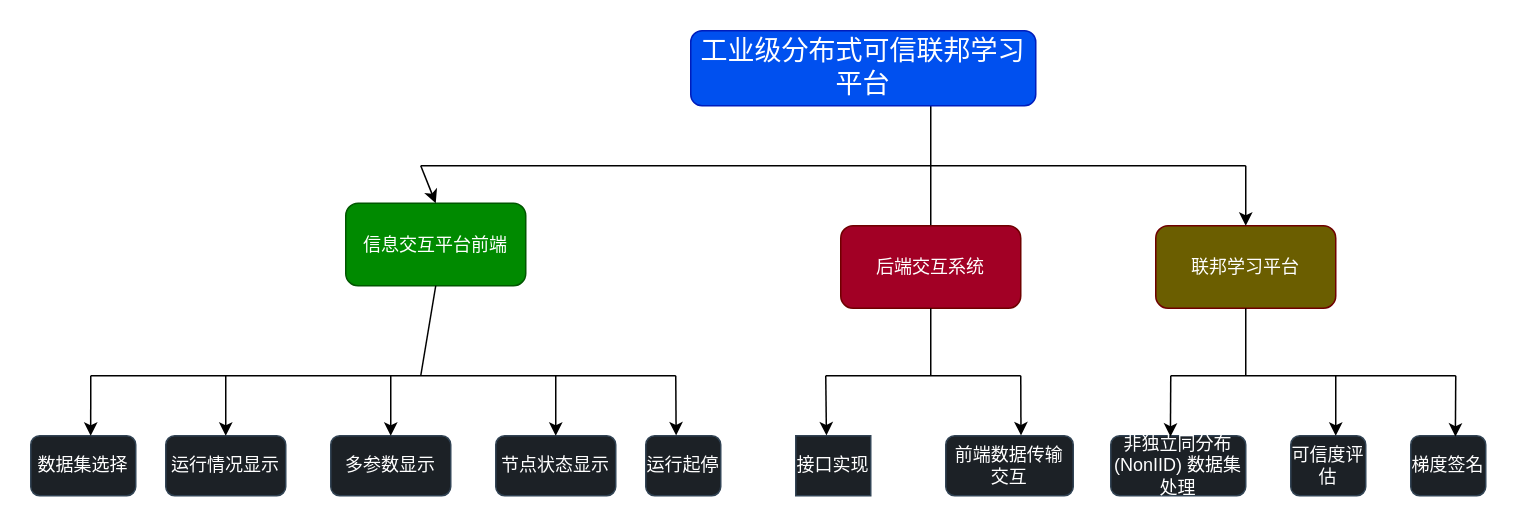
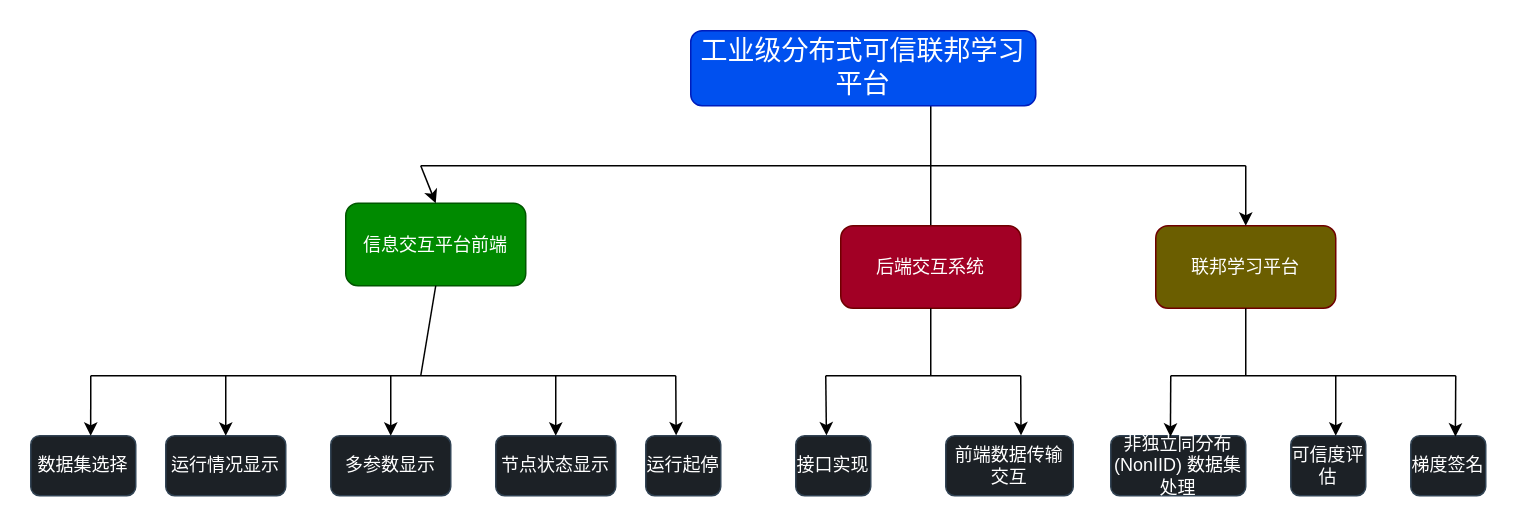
  <mxCell id="0" />
  <mxCell id="1" parent="0" />
  <mxCell id="2" value="" style="edgeStyle=orthogonalEdgeStyle;rounded=0;orthogonalLoop=1;jettySize=auto;html=1;endArrow=none;" edge="1" parent="1" source="3" target="4"><mxGeometry relative="1" as="geometry"><Array as="points"><mxPoint x="620" y="110" /><mxPoint x="620" y="110" /></Array></mxGeometry></mxCell>
  <mxCell id="3" value="&lt;span style=&quot;text-align: start; font-family: 仿宋;&quot;&gt;&lt;font style=&quot;font-size: 18px;&quot;&gt;工业级分布式可信联邦学习平台&lt;/font&gt;&lt;/span&gt;&lt;span style=&quot;font-size: medium; text-align: start;&quot;&gt;&lt;/span&gt;" style="rounded=1;whiteSpace=wrap;html=1;fillColor=#0050ef;strokeColor=#001DBC;fontColor=#ffffff;" vertex="1" parent="1"><mxGeometry x="460" y="20" width="230" height="50" as="geometry" /></mxCell>
  <mxCell id="4" value="后端交互系统" style="whiteSpace=wrap;html=1;fillColor=#a20025;strokeColor=#6F0000;rounded=1;fontColor=#ffffff;" vertex="1" parent="1"><mxGeometry x="560" y="150" width="120" height="55" as="geometry" /></mxCell>
  <mxCell id="5" value="信息交互平台前端" style="whiteSpace=wrap;html=1;fillColor=#008a00;strokeColor=#005700;rounded=1;fontColor=#ffffff;" vertex="1" parent="1"><mxGeometry x="230" y="135" width="120" height="55" as="geometry" /></mxCell>
  <mxCell id="6" value="联邦学习平台" style="whiteSpace=wrap;html=1;fillColor=#6B5E00;strokeColor=#6F0000;rounded=1;fontColor=#ffffff;fillStyle=auto;" vertex="1" parent="1"><mxGeometry x="770" y="150" width="120" height="55" as="geometry" /></mxCell>
  <mxCell id="7" value="" style="endArrow=none;html=1;rounded=0;" edge="1" parent="1"><mxGeometry width="50" height="50" relative="1" as="geometry"><mxPoint x="830" y="110" as="sourcePoint" /><mxPoint x="280" y="110" as="targetPoint" /></mxGeometry></mxCell>
  <mxCell id="8" value="" style="endArrow=classic;html=1;rounded=0;entryX=0.5;entryY=0;entryDx=0;entryDy=0;" edge="1" parent="1" target="5"><mxGeometry width="50" height="50" relative="1" as="geometry"><mxPoint x="280" y="110" as="sourcePoint" /><mxPoint x="680" y="180" as="targetPoint" /></mxGeometry></mxCell>
  <mxCell id="9" value="" style="endArrow=classic;html=1;rounded=0;entryX=0.5;entryY=0;entryDx=0;entryDy=0;" edge="1" parent="1" target="6"><mxGeometry width="50" height="50" relative="1" as="geometry"><mxPoint x="830" y="110" as="sourcePoint" /><mxPoint x="680" y="180" as="targetPoint" /></mxGeometry></mxCell>
  <mxCell id="10" value="运行情况显示" style="rounded=1;whiteSpace=wrap;html=1;fillColor=#1C2126;fontColor=#ffffff;strokeColor=#314354;" vertex="1" parent="1"><mxGeometry x="110" y="290" width="80" height="40" as="geometry" /></mxCell>
  <mxCell id="11" value="数据集选择" style="rounded=1;whiteSpace=wrap;html=1;fillColor=#1C2126;fontColor=#ffffff;strokeColor=#314354;" vertex="1" parent="1"><mxGeometry x="20" y="290" width="70" height="40" as="geometry" /></mxCell>
  <mxCell id="12" value="多参数显示" style="rounded=1;whiteSpace=wrap;html=1;fillColor=#1C2126;fontColor=#ffffff;strokeColor=#314354;" vertex="1" parent="1"><mxGeometry x="220" y="290" width="80" height="40" as="geometry" /></mxCell>
  <mxCell id="13" value="节点状态显示" style="rounded=1;whiteSpace=wrap;html=1;fillColor=#1C2126;fontColor=#ffffff;strokeColor=#314354;" vertex="1" parent="1"><mxGeometry x="330" y="290" width="80" height="40" as="geometry" /></mxCell>
  <mxCell id="14" value="运行起停" style="rounded=1;whiteSpace=wrap;html=1;fillColor=#1C2126;fontColor=#ffffff;strokeColor=#314354;" vertex="1" parent="1"><mxGeometry x="430" y="290" width="50" height="40" as="geometry" /></mxCell>
  <mxCell id="15" value="" style="endArrow=none;html=1;rounded=0;exitX=0.5;exitY=1;exitDx=0;exitDy=0;" edge="1" parent="1" source="5"><mxGeometry width="50" height="50" relative="1" as="geometry"><mxPoint x="360" y="230" as="sourcePoint" /><mxPoint x="280" y="250" as="targetPoint" /></mxGeometry></mxCell>
  <mxCell id="16" value="" style="endArrow=none;html=1;rounded=0;" edge="1" parent="1"><mxGeometry width="50" height="50" relative="1" as="geometry"><mxPoint x="60" y="250" as="sourcePoint" /><mxPoint x="450" y="250" as="targetPoint" /></mxGeometry></mxCell>
  <mxCell id="17" value="" style="endArrow=classic;html=1;rounded=0;entryX=0.571;entryY=0;entryDx=0;entryDy=0;entryPerimeter=0;" edge="1" parent="1" target="11"><mxGeometry width="50" height="50" relative="1" as="geometry"><mxPoint x="60" y="250" as="sourcePoint" /><mxPoint x="160" y="230" as="targetPoint" /></mxGeometry></mxCell>
  <mxCell id="18" value="" style="endArrow=classic;html=1;rounded=0;" edge="1" parent="1" target="10"><mxGeometry width="50" height="50" relative="1" as="geometry"><mxPoint x="150" y="250" as="sourcePoint" /><mxPoint x="250" y="230" as="targetPoint" /></mxGeometry></mxCell>
  <mxCell id="19" value="" style="endArrow=classic;html=1;rounded=0;" edge="1" parent="1" target="12"><mxGeometry width="50" height="50" relative="1" as="geometry"><mxPoint x="260" y="250" as="sourcePoint" /><mxPoint x="290" y="230" as="targetPoint" /></mxGeometry></mxCell>
  <mxCell id="20" value="" style="endArrow=classic;html=1;rounded=0;entryX=0.5;entryY=0;entryDx=0;entryDy=0;" edge="1" parent="1" target="13"><mxGeometry width="50" height="50" relative="1" as="geometry"><mxPoint x="370" y="250" as="sourcePoint" /><mxPoint x="390" y="230" as="targetPoint" /></mxGeometry></mxCell>
  <mxCell id="21" value="" style="endArrow=classic;html=1;rounded=0;entryX=0.405;entryY=-0.005;entryDx=0;entryDy=0;entryPerimeter=0;" edge="1" parent="1" target="14"><mxGeometry width="50" height="50" relative="1" as="geometry"><mxPoint x="450" y="250" as="sourcePoint" /><mxPoint x="390" y="230" as="targetPoint" /></mxGeometry></mxCell>
- <mxCell id="22" value="接口实现" style="whiteSpace=wrap;html=1;fillColor=#1C2126;fontColor=#ffffff;strokeColor=#314354;rounded=0;" vertex="1" parent="1"><mxGeometry x="530" y="290" width="50" height="40" as="geometry" /></mxCell>
+ <mxCell id="22" value="接口实现" style="rounded=1;whiteSpace=wrap;html=1;fillColor=#1C2126;fontColor=#ffffff;strokeColor=#314354;" vertex="1" parent="1"><mxGeometry x="530" y="290" width="50" height="40" as="geometry" /></mxCell>
  <mxCell id="23" value="前端数据传输交互" style="rounded=1;whiteSpace=wrap;html=1;fillColor=#1C2126;fontColor=#ffffff;strokeColor=#314354;" vertex="1" parent="1"><mxGeometry x="630" y="290" width="85" height="40" as="geometry" /></mxCell>
  <mxCell id="24" value="" style="endArrow=none;html=1;rounded=0;" edge="1" parent="1"><mxGeometry width="50" height="50" relative="1" as="geometry"><mxPoint x="550" y="250" as="sourcePoint" /><mxPoint x="680" y="250" as="targetPoint" /></mxGeometry></mxCell>
  <mxCell id="25" value="" style="endArrow=none;html=1;rounded=0;entryX=0.5;entryY=1;entryDx=0;entryDy=0;" edge="1" parent="1" target="4"><mxGeometry width="50" height="50" relative="1" as="geometry"><mxPoint x="620" y="250" as="sourcePoint" /><mxPoint x="600" y="260" as="targetPoint" /></mxGeometry></mxCell>
  <mxCell id="26" value="" style="endArrow=classic;html=1;rounded=0;entryX=0.409;entryY=-0.005;entryDx=0;entryDy=0;entryPerimeter=0;" edge="1" parent="1" target="22"><mxGeometry width="50" height="50" relative="1" as="geometry"><mxPoint x="550" y="250" as="sourcePoint" /><mxPoint x="600" y="260" as="targetPoint" /></mxGeometry></mxCell>
  <mxCell id="27" value="" style="endArrow=classic;html=1;rounded=0;entryX=0.59;entryY=-0.005;entryDx=0;entryDy=0;entryPerimeter=0;" edge="1" parent="1" target="23"><mxGeometry width="50" height="50" relative="1" as="geometry"><mxPoint x="680" y="250" as="sourcePoint" /><mxPoint x="600" y="260" as="targetPoint" /></mxGeometry></mxCell>
  <mxCell id="28" value="非独立同分布(NonIID) 数据集处理" style="rounded=1;whiteSpace=wrap;html=1;fillColor=#1C2126;fontColor=#ffffff;strokeColor=#314354;" vertex="1" parent="1"><mxGeometry x="740" y="290" width="90" height="40" as="geometry" /></mxCell>
  <mxCell id="29" value="可信度评估" style="rounded=1;whiteSpace=wrap;html=1;fillColor=#1C2126;fontColor=#ffffff;strokeColor=#314354;" vertex="1" parent="1"><mxGeometry x="860" y="290" width="50" height="40" as="geometry" /></mxCell>
  <mxCell id="30" value="梯度签名" style="rounded=1;whiteSpace=wrap;html=1;fillColor=#1C2126;fontColor=#ffffff;strokeColor=#314354;" vertex="1" parent="1"><mxGeometry x="940" y="290" width="50" height="40" as="geometry" /></mxCell>
  <mxCell id="31" value="" style="endArrow=none;html=1;rounded=0;" edge="1" parent="1"><mxGeometry width="50" height="50" relative="1" as="geometry"><mxPoint x="780" y="250" as="sourcePoint" /><mxPoint x="970" y="250" as="targetPoint" /></mxGeometry></mxCell>
  <mxCell id="32" value="" style="endArrow=none;html=1;rounded=0;entryX=0.5;entryY=1;entryDx=0;entryDy=0;" edge="1" parent="1" target="6"><mxGeometry width="50" height="50" relative="1" as="geometry"><mxPoint x="830" y="250" as="sourcePoint" /><mxPoint x="790" y="200" as="targetPoint" /></mxGeometry></mxCell>
  <mxCell id="33" value="" style="endArrow=classic;html=1;rounded=0;entryX=0.442;entryY=0.016;entryDx=0;entryDy=0;entryPerimeter=0;" edge="1" parent="1" target="28"><mxGeometry width="50" height="50" relative="1" as="geometry"><mxPoint x="780" y="250" as="sourcePoint" /><mxPoint x="790" y="200" as="targetPoint" /></mxGeometry></mxCell>
  <mxCell id="34" value="" style="endArrow=classic;html=1;rounded=0;entryX=0.6;entryY=0;entryDx=0;entryDy=0;entryPerimeter=0;" edge="1" parent="1" target="29"><mxGeometry width="50" height="50" relative="1" as="geometry"><mxPoint x="890" y="250" as="sourcePoint" /><mxPoint x="700" y="270" as="targetPoint" /></mxGeometry></mxCell>
  <mxCell id="35" value="" style="endArrow=classic;html=1;rounded=0;entryX=0.595;entryY=0.016;entryDx=0;entryDy=0;entryPerimeter=0;" edge="1" parent="1" target="30"><mxGeometry width="50" height="50" relative="1" as="geometry"><mxPoint x="970" y="250" as="sourcePoint" /><mxPoint x="970" y="280" as="targetPoint" /></mxGeometry></mxCell>
